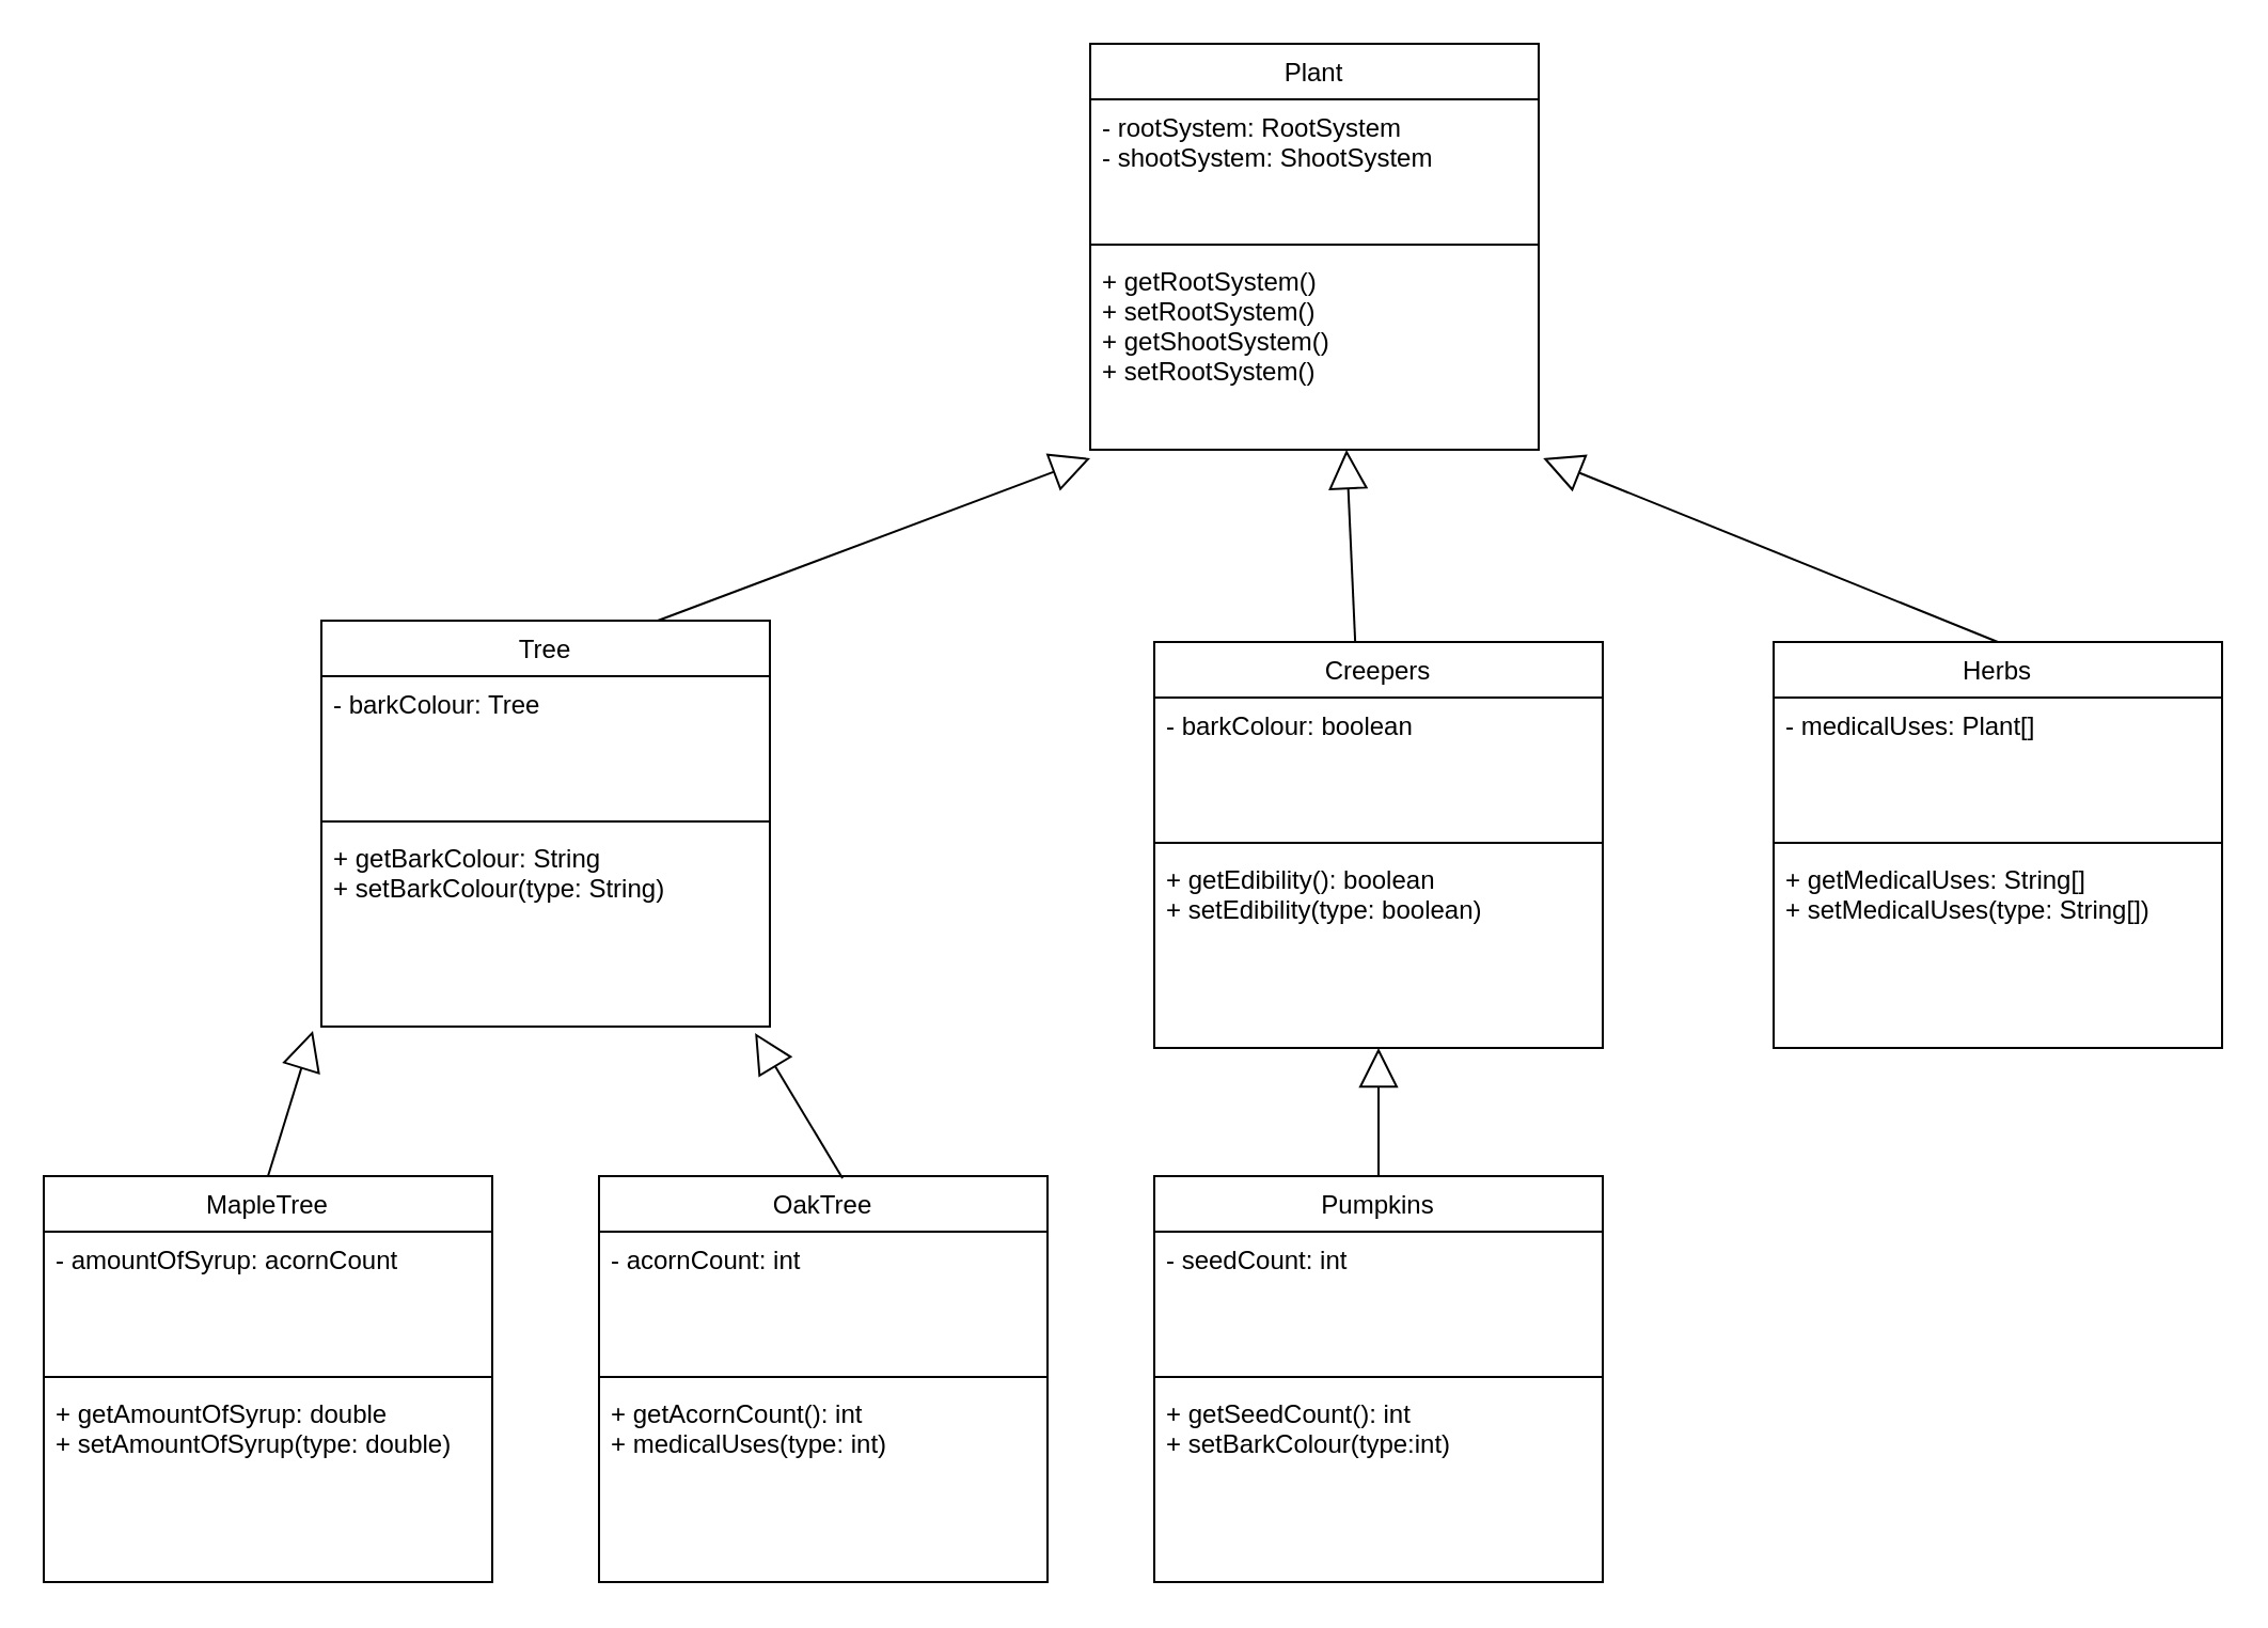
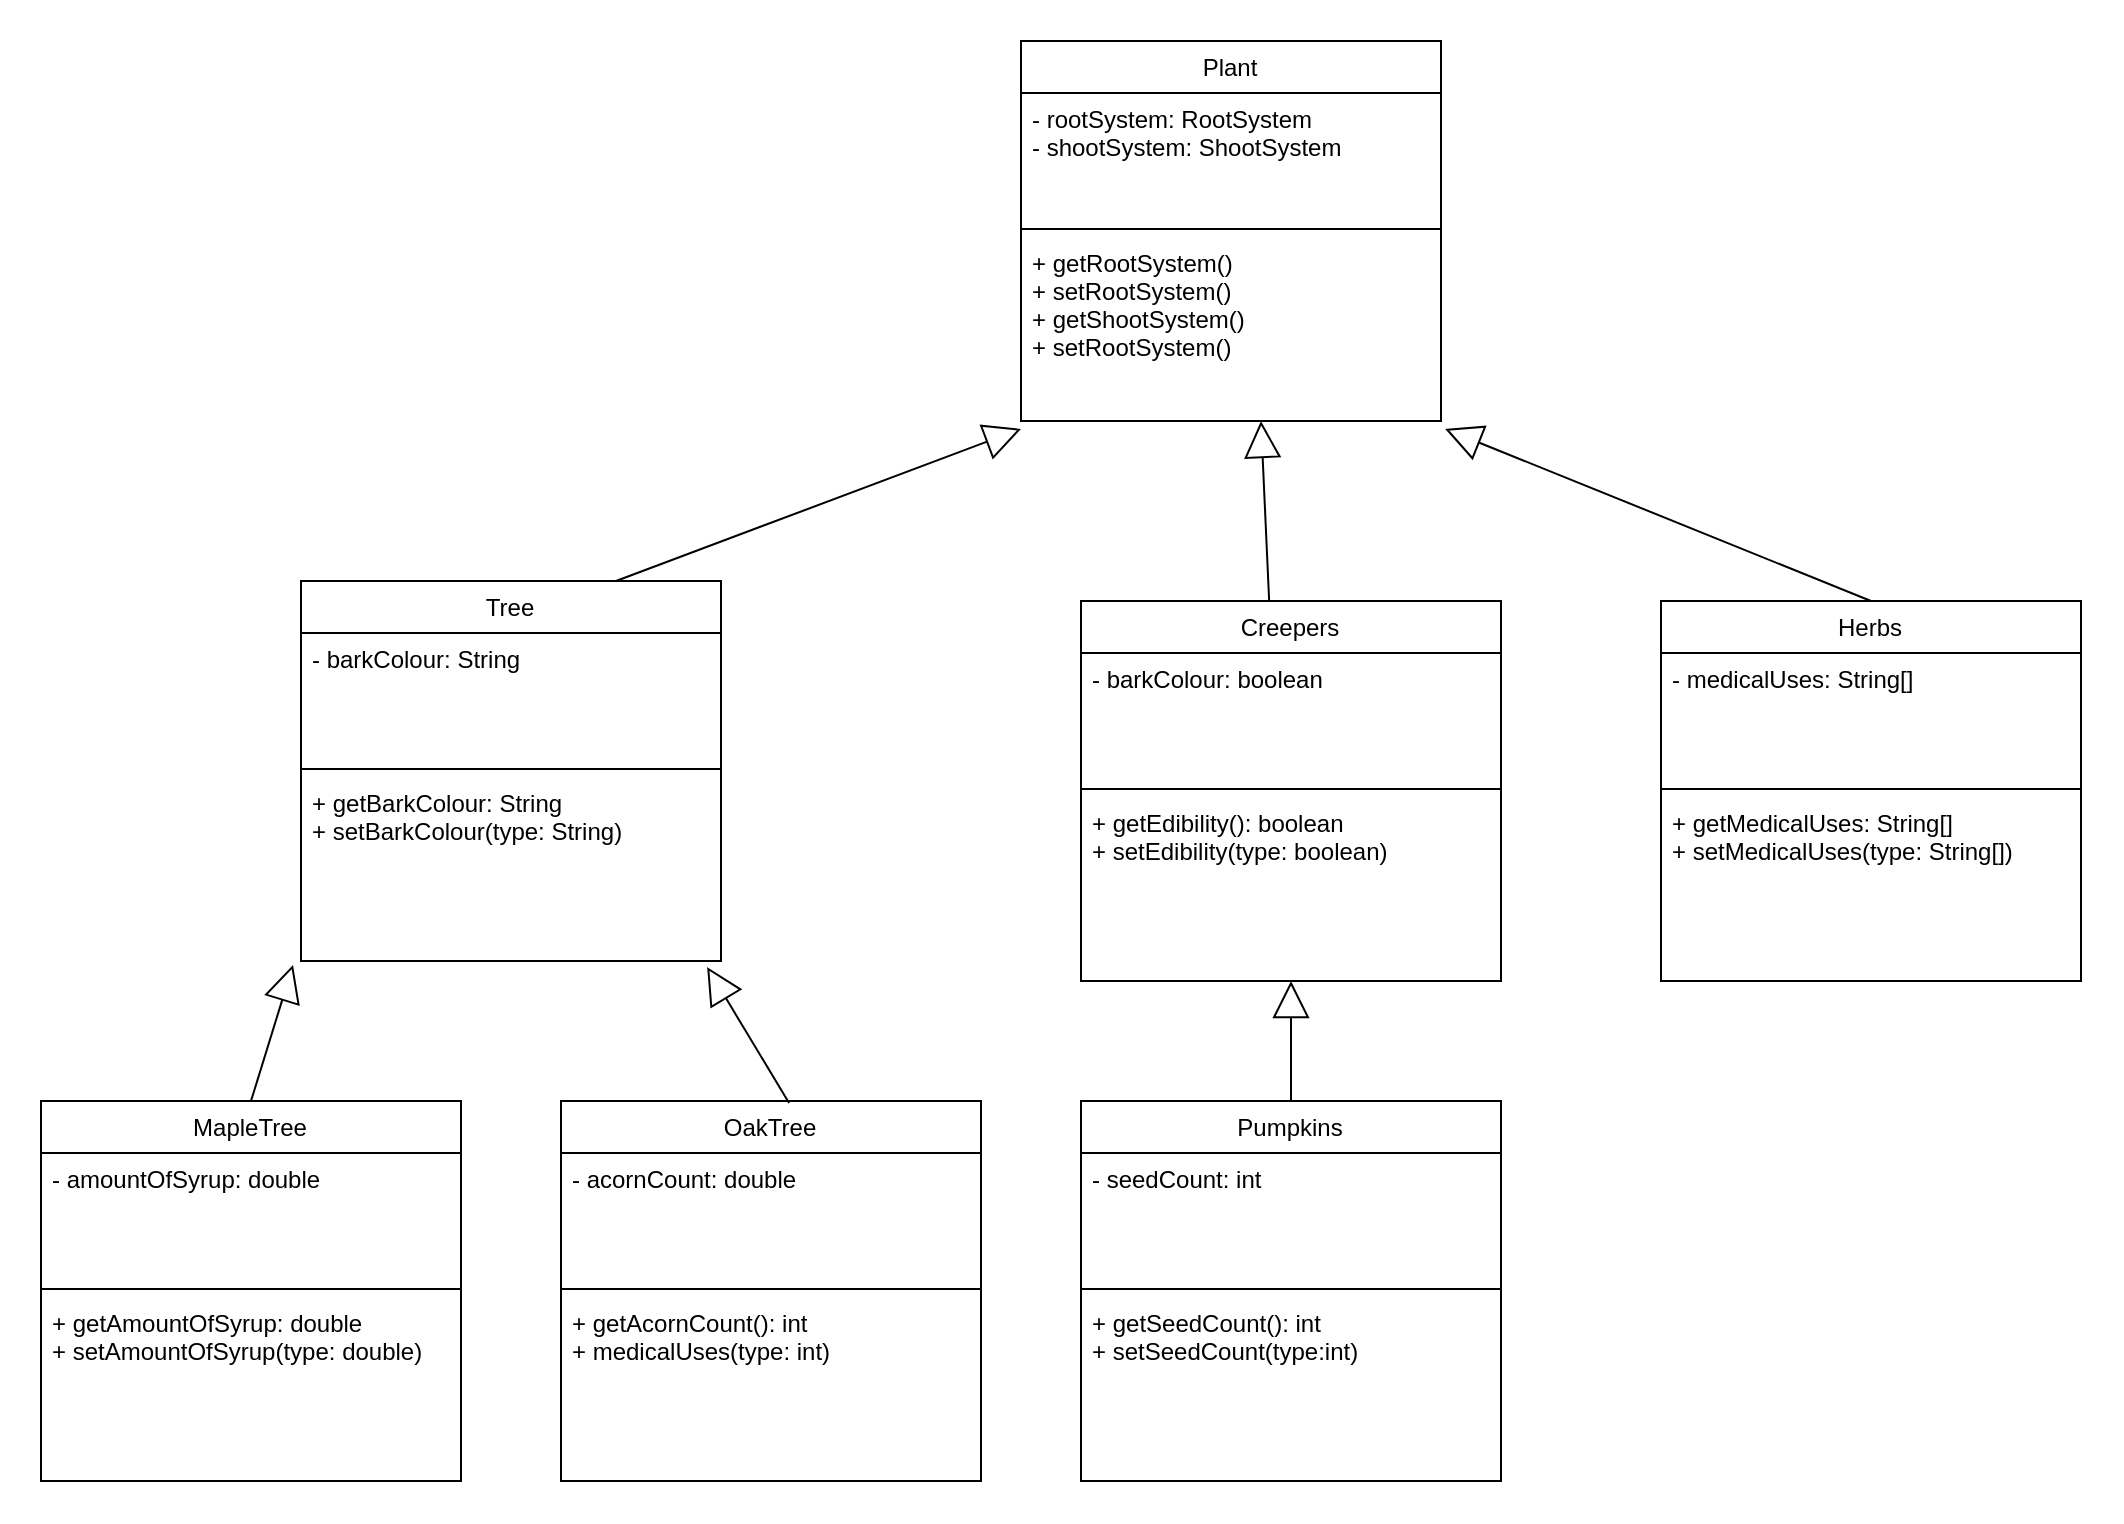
  <mxCell id="0" />
  <mxCell id="1" parent="0" />
  <mxCell id="2" value="Tree" style="swimlane;fontStyle=0;align=center;verticalAlign=top;childLayout=stackLayout;horizontal=1;startSize=26;horizontalStack=0;resizeParent=1;resizeLast=0;collapsible=1;marginBottom=0;rounded=0;shadow=0;strokeWidth=1;" parent="1" vertex="1"><mxGeometry x="150" y="290" width="210" height="190" as="geometry"><mxRectangle x="130" y="380" width="160" height="26" as="alternateBounds" /></mxGeometry></mxCell>
- <mxCell id="3" value="- barkColour: Tree" style="text;align=left;verticalAlign=top;spacingLeft=4;spacingRight=4;overflow=hidden;rotatable=0;points=[[0,0.5],[1,0.5]];portConstraint=eastwest;" parent="2" vertex="1"><mxGeometry y="26" width="210" height="64" as="geometry" /></mxCell>
+ <mxCell id="3" value="- barkColour: String" style="text;align=left;verticalAlign=top;spacingLeft=4;spacingRight=4;overflow=hidden;rotatable=0;points=[[0,0.5],[1,0.5]];portConstraint=eastwest;" parent="2" vertex="1"><mxGeometry y="26" width="210" height="64" as="geometry" /></mxCell>
  <mxCell id="4" value="" style="line;html=1;strokeWidth=1;align=left;verticalAlign=middle;spacingTop=-1;spacingLeft=3;spacingRight=3;rotatable=0;labelPosition=right;points=[];portConstraint=eastwest;" parent="2" vertex="1"><mxGeometry y="90" width="210" height="8" as="geometry" /></mxCell>
  <mxCell id="5" value="+ getBarkColour: String&#10;+ setBarkColour(type: String)" style="text;align=left;verticalAlign=top;spacingLeft=4;spacingRight=4;overflow=hidden;rotatable=0;points=[[0,0.5],[1,0.5]];portConstraint=eastwest;" parent="2" vertex="1"><mxGeometry y="98" width="210" height="92" as="geometry" /></mxCell>
  <mxCell id="6" value="Herbs" style="swimlane;fontStyle=0;align=center;verticalAlign=top;childLayout=stackLayout;horizontal=1;startSize=26;horizontalStack=0;resizeParent=1;resizeLast=0;collapsible=1;marginBottom=0;rounded=0;shadow=0;strokeWidth=1;" parent="1" vertex="1"><mxGeometry x="830" y="300" width="210" height="190" as="geometry"><mxRectangle x="130" y="380" width="160" height="26" as="alternateBounds" /></mxGeometry></mxCell>
- <mxCell id="7" value="- medicalUses: Plant[]" style="text;align=left;verticalAlign=top;spacingLeft=4;spacingRight=4;overflow=hidden;rotatable=0;points=[[0,0.5],[1,0.5]];portConstraint=eastwest;" parent="6" vertex="1"><mxGeometry y="26" width="210" height="64" as="geometry" /></mxCell>
+ <mxCell id="7" value="- medicalUses: String[]" style="text;align=left;verticalAlign=top;spacingLeft=4;spacingRight=4;overflow=hidden;rotatable=0;points=[[0,0.5],[1,0.5]];portConstraint=eastwest;" parent="6" vertex="1"><mxGeometry y="26" width="210" height="64" as="geometry" /></mxCell>
  <mxCell id="8" value="" style="line;html=1;strokeWidth=1;align=left;verticalAlign=middle;spacingTop=-1;spacingLeft=3;spacingRight=3;rotatable=0;labelPosition=right;points=[];portConstraint=eastwest;" parent="6" vertex="1"><mxGeometry y="90" width="210" height="8" as="geometry" /></mxCell>
  <mxCell id="9" value="+ getMedicalUses: String[]&#10;+ setMedicalUses(type: String[])" style="text;align=left;verticalAlign=top;spacingLeft=4;spacingRight=4;overflow=hidden;rotatable=0;points=[[0,0.5],[1,0.5]];portConstraint=eastwest;" parent="6" vertex="1"><mxGeometry y="98" width="210" height="92" as="geometry" /></mxCell>
  <mxCell id="10" value="Creepers" style="swimlane;fontStyle=0;align=center;verticalAlign=top;childLayout=stackLayout;horizontal=1;startSize=26;horizontalStack=0;resizeParent=1;resizeLast=0;collapsible=1;marginBottom=0;rounded=0;shadow=0;strokeWidth=1;" parent="1" vertex="1"><mxGeometry x="540" y="300" width="210" height="190" as="geometry"><mxRectangle x="130" y="380" width="160" height="26" as="alternateBounds" /></mxGeometry></mxCell>
  <mxCell id="11" value="- barkColour: boolean" style="text;align=left;verticalAlign=top;spacingLeft=4;spacingRight=4;overflow=hidden;rotatable=0;points=[[0,0.5],[1,0.5]];portConstraint=eastwest;" parent="10" vertex="1"><mxGeometry y="26" width="210" height="64" as="geometry" /></mxCell>
  <mxCell id="12" value="" style="line;html=1;strokeWidth=1;align=left;verticalAlign=middle;spacingTop=-1;spacingLeft=3;spacingRight=3;rotatable=0;labelPosition=right;points=[];portConstraint=eastwest;" parent="10" vertex="1"><mxGeometry y="90" width="210" height="8" as="geometry" /></mxCell>
  <mxCell id="13" value="+ getEdibility(): boolean&#10;+ setEdibility(type: boolean)" style="text;align=left;verticalAlign=top;spacingLeft=4;spacingRight=4;overflow=hidden;rotatable=0;points=[[0,0.5],[1,0.5]];portConstraint=eastwest;" parent="10" vertex="1"><mxGeometry y="98" width="210" height="92" as="geometry" /></mxCell>
  <mxCell id="14" value="MapleTree" style="swimlane;fontStyle=0;align=center;verticalAlign=top;childLayout=stackLayout;horizontal=1;startSize=26;horizontalStack=0;resizeParent=1;resizeLast=0;collapsible=1;marginBottom=0;rounded=0;shadow=0;strokeWidth=1;" parent="1" vertex="1"><mxGeometry x="20" y="550" width="210" height="190" as="geometry"><mxRectangle x="130" y="380" width="160" height="26" as="alternateBounds" /></mxGeometry></mxCell>
- <mxCell id="15" value="- amountOfSyrup: acornCount" style="text;align=left;verticalAlign=top;spacingLeft=4;spacingRight=4;overflow=hidden;rotatable=0;points=[[0,0.5],[1,0.5]];portConstraint=eastwest;" parent="14" vertex="1"><mxGeometry y="26" width="210" height="64" as="geometry" /></mxCell>
+ <mxCell id="15" value="- amountOfSyrup: double" style="text;align=left;verticalAlign=top;spacingLeft=4;spacingRight=4;overflow=hidden;rotatable=0;points=[[0,0.5],[1,0.5]];portConstraint=eastwest;" parent="14" vertex="1"><mxGeometry y="26" width="210" height="64" as="geometry" /></mxCell>
  <mxCell id="16" value="" style="line;html=1;strokeWidth=1;align=left;verticalAlign=middle;spacingTop=-1;spacingLeft=3;spacingRight=3;rotatable=0;labelPosition=right;points=[];portConstraint=eastwest;" parent="14" vertex="1"><mxGeometry y="90" width="210" height="8" as="geometry" /></mxCell>
  <mxCell id="17" value="+ getAmountOfSyrup: double&#10;+ setAmountOfSyrup(type: double)" style="text;align=left;verticalAlign=top;spacingLeft=4;spacingRight=4;overflow=hidden;rotatable=0;points=[[0,0.5],[1,0.5]];portConstraint=eastwest;" parent="14" vertex="1"><mxGeometry y="98" width="210" height="92" as="geometry" /></mxCell>
  <mxCell id="18" value="OakTree" style="swimlane;fontStyle=0;align=center;verticalAlign=top;childLayout=stackLayout;horizontal=1;startSize=26;horizontalStack=0;resizeParent=1;resizeLast=0;collapsible=1;marginBottom=0;rounded=0;shadow=0;strokeWidth=1;" parent="1" vertex="1"><mxGeometry x="280" y="550" width="210" height="190" as="geometry"><mxRectangle x="130" y="380" width="160" height="26" as="alternateBounds" /></mxGeometry></mxCell>
- <mxCell id="19" value="- acornCount: int" style="text;align=left;verticalAlign=top;spacingLeft=4;spacingRight=4;overflow=hidden;rotatable=0;points=[[0,0.5],[1,0.5]];portConstraint=eastwest;" parent="18" vertex="1"><mxGeometry y="26" width="210" height="64" as="geometry" /></mxCell>
+ <mxCell id="19" value="- acornCount: double" style="text;align=left;verticalAlign=top;spacingLeft=4;spacingRight=4;overflow=hidden;rotatable=0;points=[[0,0.5],[1,0.5]];portConstraint=eastwest;" parent="18" vertex="1"><mxGeometry y="26" width="210" height="64" as="geometry" /></mxCell>
  <mxCell id="20" value="" style="line;html=1;strokeWidth=1;align=left;verticalAlign=middle;spacingTop=-1;spacingLeft=3;spacingRight=3;rotatable=0;labelPosition=right;points=[];portConstraint=eastwest;" parent="18" vertex="1"><mxGeometry y="90" width="210" height="8" as="geometry" /></mxCell>
  <mxCell id="21" value="+ getAcornCount(): int&#10;+ medicalUses(type: int)" style="text;align=left;verticalAlign=top;spacingLeft=4;spacingRight=4;overflow=hidden;rotatable=0;points=[[0,0.5],[1,0.5]];portConstraint=eastwest;" parent="18" vertex="1"><mxGeometry y="98" width="210" height="92" as="geometry" /></mxCell>
  <mxCell id="22" value="Pumpkins" style="swimlane;fontStyle=0;align=center;verticalAlign=top;childLayout=stackLayout;horizontal=1;startSize=26;horizontalStack=0;resizeParent=1;resizeLast=0;collapsible=1;marginBottom=0;rounded=0;shadow=0;strokeWidth=1;" parent="1" vertex="1"><mxGeometry x="540" y="550" width="210" height="190" as="geometry"><mxRectangle x="130" y="380" width="160" height="26" as="alternateBounds" /></mxGeometry></mxCell>
  <mxCell id="23" value="- seedCount: int" style="text;align=left;verticalAlign=top;spacingLeft=4;spacingRight=4;overflow=hidden;rotatable=0;points=[[0,0.5],[1,0.5]];portConstraint=eastwest;" parent="22" vertex="1"><mxGeometry y="26" width="210" height="64" as="geometry" /></mxCell>
  <mxCell id="24" value="" style="line;html=1;strokeWidth=1;align=left;verticalAlign=middle;spacingTop=-1;spacingLeft=3;spacingRight=3;rotatable=0;labelPosition=right;points=[];portConstraint=eastwest;" parent="22" vertex="1"><mxGeometry y="90" width="210" height="8" as="geometry" /></mxCell>
- <mxCell id="25" value="+ getSeedCount(): int&#10;+ setBarkColour(type:int)" style="text;align=left;verticalAlign=top;spacingLeft=4;spacingRight=4;overflow=hidden;rotatable=0;points=[[0,0.5],[1,0.5]];portConstraint=eastwest;" parent="22" vertex="1"><mxGeometry y="98" width="210" height="92" as="geometry" /></mxCell>
+ <mxCell id="25" value="+ getSeedCount(): int&#10;+ setSeedCount(type:int)" style="text;align=left;verticalAlign=top;spacingLeft=4;spacingRight=4;overflow=hidden;rotatable=0;points=[[0,0.5],[1,0.5]];portConstraint=eastwest;" parent="22" vertex="1"><mxGeometry y="98" width="210" height="92" as="geometry" /></mxCell>
  <mxCell id="26" value="Plant" style="swimlane;fontStyle=0;align=center;verticalAlign=top;childLayout=stackLayout;horizontal=1;startSize=26;horizontalStack=0;resizeParent=1;resizeLast=0;collapsible=1;marginBottom=0;rounded=0;shadow=0;strokeWidth=1;" vertex="1" parent="1"><mxGeometry x="510" y="20" width="210" height="190" as="geometry"><mxRectangle x="130" y="380" width="160" height="26" as="alternateBounds" /></mxGeometry></mxCell>
  <mxCell id="27" value="- rootSystem: RootSystem&#10;- shootSystem: ShootSystem" style="text;align=left;verticalAlign=top;spacingLeft=4;spacingRight=4;overflow=hidden;rotatable=0;points=[[0,0.5],[1,0.5]];portConstraint=eastwest;" vertex="1" parent="26"><mxGeometry y="26" width="210" height="64" as="geometry" /></mxCell>
  <mxCell id="28" value="" style="line;html=1;strokeWidth=1;align=left;verticalAlign=middle;spacingTop=-1;spacingLeft=3;spacingRight=3;rotatable=0;labelPosition=right;points=[];portConstraint=eastwest;" vertex="1" parent="26"><mxGeometry y="90" width="210" height="8" as="geometry" /></mxCell>
  <mxCell id="29" value="+ getRootSystem()&#10;+ setRootSystem()&#10;+ getShootSystem()&#10;+ setRootSystem()" style="text;align=left;verticalAlign=top;spacingLeft=4;spacingRight=4;overflow=hidden;rotatable=0;points=[[0,0.5],[1,0.5]];portConstraint=eastwest;" vertex="1" parent="26"><mxGeometry y="98" width="210" height="92" as="geometry" /></mxCell>
  <mxCell id="30" value="" style="endArrow=block;endSize=16;endFill=0;html=1;rounded=0;entryX=0;entryY=1.043;entryDx=0;entryDy=0;entryPerimeter=0;exitX=0.75;exitY=0;exitDx=0;exitDy=0;" edge="1" parent="1" source="2" target="29"><mxGeometry width="160" relative="1" as="geometry"><mxPoint x="460" y="330" as="sourcePoint" /><mxPoint x="620" y="330" as="targetPoint" /></mxGeometry></mxCell>
  <mxCell id="31" value="" style="endArrow=block;endSize=16;endFill=0;html=1;rounded=0;exitX=0.448;exitY=0;exitDx=0;exitDy=0;exitPerimeter=0;" edge="1" parent="1" source="10"><mxGeometry width="160" relative="1" as="geometry"><mxPoint x="460" y="310" as="sourcePoint" /><mxPoint x="630" y="210" as="targetPoint" /></mxGeometry></mxCell>
  <mxCell id="32" value="" style="endArrow=block;endSize=16;endFill=0;html=1;rounded=0;entryX=0.967;entryY=1.033;entryDx=0;entryDy=0;entryPerimeter=0;exitX=0.543;exitY=0.005;exitDx=0;exitDy=0;exitPerimeter=0;" edge="1" parent="1" source="18" target="5"><mxGeometry width="160" relative="1" as="geometry"><mxPoint x="480" y="330" as="sourcePoint" /><mxPoint x="585" y="245" as="targetPoint" /></mxGeometry></mxCell>
  <mxCell id="33" value="" style="endArrow=block;endSize=16;endFill=0;html=1;rounded=0;entryX=-0.019;entryY=1.022;entryDx=0;entryDy=0;entryPerimeter=0;exitX=0.5;exitY=0;exitDx=0;exitDy=0;" edge="1" parent="1" source="14" target="5"><mxGeometry width="160" relative="1" as="geometry"><mxPoint x="490" y="340" as="sourcePoint" /><mxPoint x="595" y="255" as="targetPoint" /></mxGeometry></mxCell>
  <mxCell id="34" value="" style="endArrow=block;endSize=16;endFill=0;html=1;rounded=0;exitX=0.5;exitY=0;exitDx=0;exitDy=0;" edge="1" parent="1" source="22" target="13"><mxGeometry width="160" relative="1" as="geometry"><mxPoint x="500" y="350" as="sourcePoint" /><mxPoint x="605" y="265" as="targetPoint" /></mxGeometry></mxCell>
  <mxCell id="35" value="" style="endArrow=block;endSize=16;endFill=0;html=1;rounded=0;entryX=1.01;entryY=1.043;entryDx=0;entryDy=0;entryPerimeter=0;exitX=0.5;exitY=0;exitDx=0;exitDy=0;" edge="1" parent="1" source="6" target="29"><mxGeometry width="160" relative="1" as="geometry"><mxPoint x="1167.06" y="630.01" as="sourcePoint" /><mxPoint x="950" y="629.998" as="targetPoint" /></mxGeometry></mxCell>
